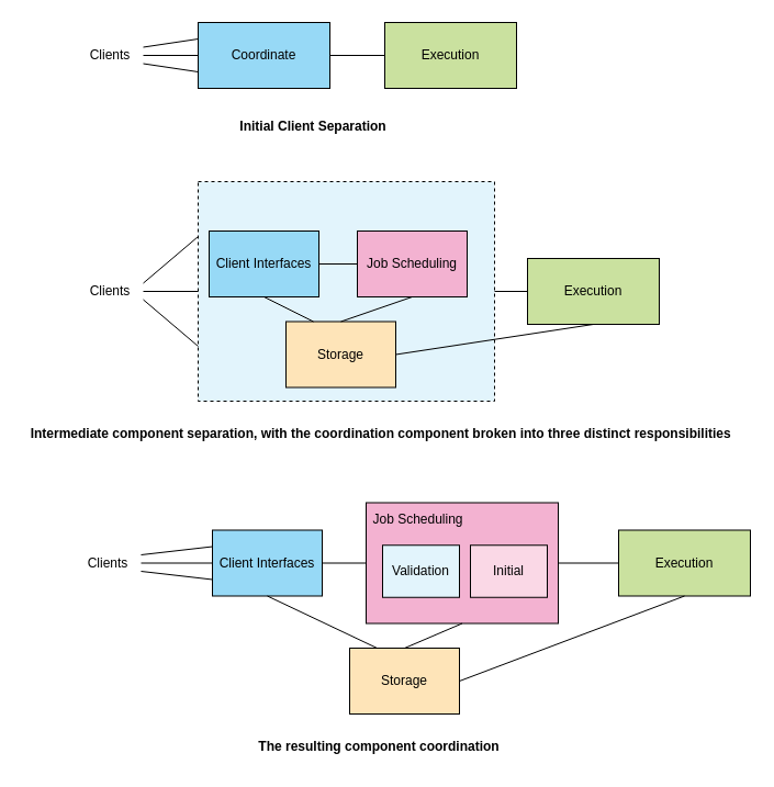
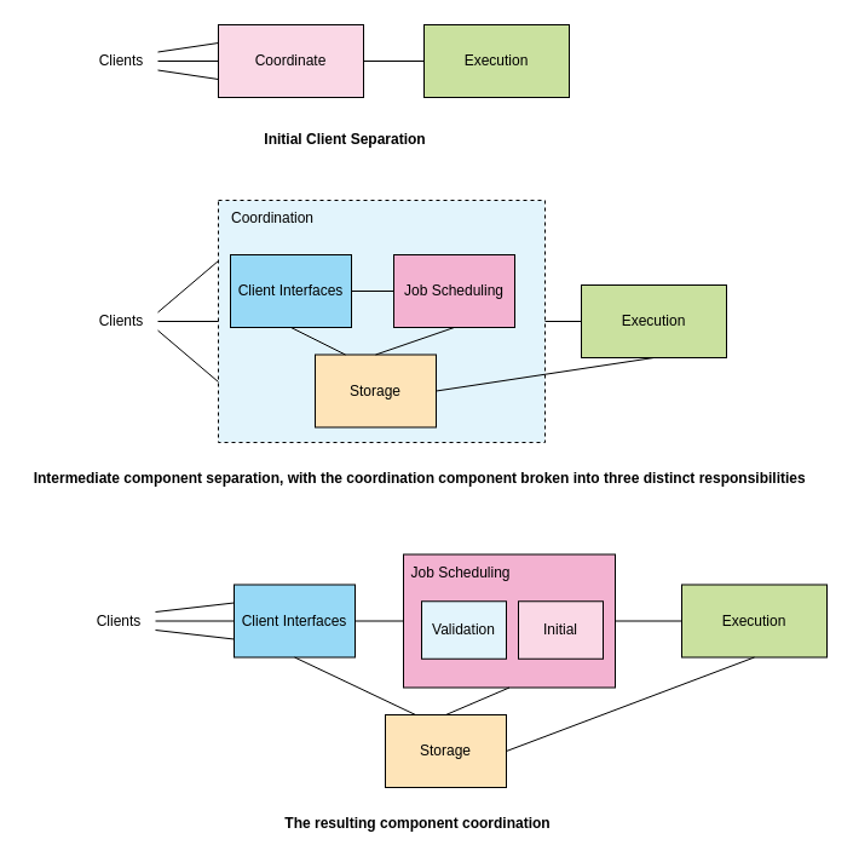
  <mxCell id="0" />
  <mxCell id="1" parent="0" />
  <mxCell id="2" value="" style="group" vertex="1" connectable="0" parent="1"><mxGeometry x="70" y="20" width="400" height="110" as="geometry" /></mxCell>
  <mxCell id="3" value="&lt;b&gt;Initial Client Separation&lt;/b&gt;" style="text;html=1;strokeColor=none;fillColor=none;align=center;verticalAlign=middle;whiteSpace=wrap;rounded=0;" vertex="1" parent="2"><mxGeometry x="130" y="80" width="170" height="30" as="geometry" /></mxCell>
  <mxCell id="4" value="" style="group" vertex="1" connectable="0" parent="2"><mxGeometry width="400" height="60" as="geometry" /></mxCell>
- <mxCell id="5" value="Coordinate" style="rounded=0;whiteSpace=wrap;html=1;fillColor=#97d9f6;" vertex="1" parent="4"><mxGeometry x="110" width="120" height="60" as="geometry" /></mxCell>
+ <mxCell id="5" value="Coordinate" style="rounded=0;whiteSpace=wrap;html=1;fillColor=#fad8e6;" vertex="1" parent="4"><mxGeometry x="110" width="120" height="60" as="geometry" /></mxCell>
  <mxCell id="6" value="Execution" style="rounded=0;whiteSpace=wrap;html=1;fillColor=#cae19f;" vertex="1" parent="4"><mxGeometry x="280" width="120" height="60" as="geometry" /></mxCell>
  <mxCell id="7" style="edgeStyle=orthogonalEdgeStyle;rounded=0;orthogonalLoop=1;jettySize=auto;html=1;exitX=1;exitY=0.5;exitDx=0;exitDy=0;entryX=0;entryY=0.5;entryDx=0;entryDy=0;endArrow=none;endFill=0;" edge="1" parent="4" source="5" target="6"><mxGeometry relative="1" as="geometry" /></mxCell>
  <mxCell id="8" style="rounded=0;orthogonalLoop=1;jettySize=auto;html=1;exitX=1;exitY=0.25;exitDx=0;exitDy=0;entryX=0;entryY=0.25;entryDx=0;entryDy=0;endArrow=none;endFill=0;" edge="1" parent="4" source="11" target="5"><mxGeometry relative="1" as="geometry" /></mxCell>
  <mxCell id="9" style="edgeStyle=none;rounded=0;orthogonalLoop=1;jettySize=auto;html=1;exitX=1;exitY=0.5;exitDx=0;exitDy=0;entryX=0;entryY=0.5;entryDx=0;entryDy=0;endArrow=none;endFill=0;" edge="1" parent="4" source="11" target="5"><mxGeometry relative="1" as="geometry" /></mxCell>
  <mxCell id="10" style="edgeStyle=none;rounded=0;orthogonalLoop=1;jettySize=auto;html=1;exitX=1;exitY=0.75;exitDx=0;exitDy=0;entryX=0;entryY=0.75;entryDx=0;entryDy=0;endArrow=none;endFill=0;" edge="1" parent="4" source="11" target="5"><mxGeometry relative="1" as="geometry" /></mxCell>
  <mxCell id="11" value="Clients" style="text;html=1;strokeColor=none;fillColor=none;align=center;verticalAlign=middle;whiteSpace=wrap;rounded=0;" vertex="1" parent="4"><mxGeometry y="15" width="60" height="30" as="geometry" /></mxCell>
  <mxCell id="12" value="" style="group" vertex="1" connectable="0" parent="1"><mxGeometry x="70" y="210" width="610" height="200" as="geometry" /></mxCell>
  <mxCell id="13" value="" style="group" vertex="1" connectable="0" parent="12"><mxGeometry y="25" width="610" height="175" as="geometry" /></mxCell>
  <mxCell id="14" value="" style="group" vertex="1" connectable="0" parent="13"><mxGeometry width="610" height="175" as="geometry" /></mxCell>
  <mxCell id="15" value="Clients" style="text;html=1;strokeColor=none;fillColor=none;align=center;verticalAlign=middle;whiteSpace=wrap;rounded=0;" vertex="1" parent="14"><mxGeometry y="15" width="60" height="30" as="geometry" /></mxCell>
  <mxCell id="16" value="&lt;b&gt;&amp;nbsp;Intermediate component separation, with the coordination component broken into three distinct responsibilities&lt;/b&gt;" style="text;html=1;strokeColor=none;fillColor=none;align=center;verticalAlign=middle;whiteSpace=wrap;rounded=0;" vertex="1" parent="14"><mxGeometry x="-50" y="145" width="650" height="30" as="geometry" /></mxCell>
  <mxCell id="17" value="" style="rounded=0;whiteSpace=wrap;html=1;fillColor=#e2f4fc;dashed=1;" vertex="1" parent="14"><mxGeometry x="110" y="-70" width="270" height="200" as="geometry" /></mxCell>
  <mxCell id="18" style="rounded=0;orthogonalLoop=1;jettySize=auto;html=1;exitX=1;exitY=0.25;exitDx=0;exitDy=0;entryX=0;entryY=0.25;entryDx=0;entryDy=0;endArrow=none;endFill=0;" edge="1" parent="14" source="15" target="17"><mxGeometry relative="1" as="geometry" /></mxCell>
  <mxCell id="19" style="edgeStyle=none;rounded=0;orthogonalLoop=1;jettySize=auto;html=1;exitX=1;exitY=0.5;exitDx=0;exitDy=0;entryX=0;entryY=0.5;entryDx=0;entryDy=0;endArrow=none;endFill=0;" edge="1" parent="14" source="15" target="17"><mxGeometry relative="1" as="geometry" /></mxCell>
  <mxCell id="20" style="edgeStyle=none;rounded=0;orthogonalLoop=1;jettySize=auto;html=1;exitX=1;exitY=0.75;exitDx=0;exitDy=0;entryX=0;entryY=0.75;entryDx=0;entryDy=0;endArrow=none;endFill=0;" edge="1" parent="14" source="15" target="17"><mxGeometry relative="1" as="geometry" /></mxCell>
  <mxCell id="21" value="Storage" style="rounded=0;whiteSpace=wrap;html=1;fillColor=#fee4b8;" vertex="1" parent="14"><mxGeometry x="190" y="57.5" width="100" height="60" as="geometry" /></mxCell>
+ <mxCell id="22" value="Coordination" style="text;html=1;strokeColor=none;fillColor=none;align=center;verticalAlign=middle;whiteSpace=wrap;rounded=0;dashed=1;" vertex="1" parent="14"><mxGeometry x="110" y="-70" width="90" height="30" as="geometry" /></mxCell>
  <mxCell id="23" style="edgeStyle=none;rounded=0;orthogonalLoop=1;jettySize=auto;html=1;exitX=0.5;exitY=1;exitDx=0;exitDy=0;entryX=1;entryY=0.5;entryDx=0;entryDy=0;endArrow=none;endFill=0;" edge="1" parent="13" source="24" target="21"><mxGeometry relative="1" as="geometry" /></mxCell>
  <mxCell id="24" value="Execution" style="rounded=0;whiteSpace=wrap;html=1;fillColor=#cae19f;" vertex="1" parent="13"><mxGeometry x="410" width="120" height="60" as="geometry" /></mxCell>
  <mxCell id="25" style="edgeStyle=orthogonalEdgeStyle;rounded=0;orthogonalLoop=1;jettySize=auto;html=1;exitX=1;exitY=0.5;exitDx=0;exitDy=0;entryX=0;entryY=0.5;entryDx=0;entryDy=0;endArrow=none;endFill=0;" edge="1" parent="13" source="17" target="24"><mxGeometry relative="1" as="geometry" /></mxCell>
  <mxCell id="26" style="edgeStyle=none;rounded=0;orthogonalLoop=1;jettySize=auto;html=1;exitX=1;exitY=0.5;exitDx=0;exitDy=0;endArrow=none;endFill=0;" edge="1" parent="12" source="28" target="30"><mxGeometry relative="1" as="geometry" /></mxCell>
  <mxCell id="27" style="edgeStyle=none;rounded=0;orthogonalLoop=1;jettySize=auto;html=1;exitX=0.5;exitY=1;exitDx=0;exitDy=0;entryX=0.25;entryY=0;entryDx=0;entryDy=0;endArrow=none;endFill=0;" edge="1" parent="12" source="28" target="21"><mxGeometry relative="1" as="geometry" /></mxCell>
  <mxCell id="28" value="Client Interfaces" style="rounded=0;whiteSpace=wrap;html=1;fillColor=#97d9f6;" vertex="1" parent="12"><mxGeometry x="120" width="100" height="60" as="geometry" /></mxCell>
  <mxCell id="29" style="edgeStyle=none;rounded=0;orthogonalLoop=1;jettySize=auto;html=1;exitX=0.5;exitY=1;exitDx=0;exitDy=0;entryX=0.5;entryY=0;entryDx=0;entryDy=0;endArrow=none;endFill=0;" edge="1" parent="12" source="30" target="21"><mxGeometry relative="1" as="geometry" /></mxCell>
  <mxCell id="30" value="Job Scheduling" style="rounded=0;whiteSpace=wrap;html=1;fillColor=#f3b2d1;" vertex="1" parent="12"><mxGeometry x="255" width="100" height="60" as="geometry" /></mxCell>
  <mxCell id="31" value="&lt;b&gt;The resulting component coordination&lt;/b&gt;" style="text;html=1;strokeColor=none;fillColor=none;align=center;verticalAlign=middle;whiteSpace=wrap;rounded=0;" vertex="1" parent="1"><mxGeometry x="20" y="665" width="650" height="30" as="geometry" /></mxCell>
  <mxCell id="32" value="" style="group" vertex="1" connectable="0" parent="1"><mxGeometry x="68" y="457.5" width="615" height="192.5" as="geometry" /></mxCell>
  <mxCell id="33" value="Client Interfaces" style="rounded=0;whiteSpace=wrap;html=1;fillColor=#97d9f6;" vertex="1" parent="32"><mxGeometry x="125" y="25" width="100" height="60" as="geometry" /></mxCell>
  <mxCell id="34" value="Execution" style="rounded=0;whiteSpace=wrap;html=1;fillColor=#cae19f;" vertex="1" parent="32"><mxGeometry x="495" y="25" width="120" height="60" as="geometry" /></mxCell>
  <mxCell id="35" style="edgeStyle=none;rounded=0;orthogonalLoop=1;jettySize=auto;html=1;exitX=0.5;exitY=1;exitDx=0;exitDy=0;entryX=1;entryY=0.5;entryDx=0;entryDy=0;endArrow=none;endFill=0;" edge="1" parent="32" source="34" target="40"><mxGeometry relative="1" as="geometry" /></mxCell>
  <mxCell id="36" value="Clients" style="text;html=1;strokeColor=none;fillColor=none;align=center;verticalAlign=middle;whiteSpace=wrap;rounded=0;" vertex="1" parent="32"><mxGeometry y="40" width="60" height="30" as="geometry" /></mxCell>
  <mxCell id="37" style="rounded=0;orthogonalLoop=1;jettySize=auto;html=1;exitX=1;exitY=0.25;exitDx=0;exitDy=0;entryX=0;entryY=0.25;entryDx=0;entryDy=0;endArrow=none;endFill=0;" edge="1" parent="32" source="36" target="33"><mxGeometry relative="1" as="geometry"><mxPoint x="40" y="42.5" as="targetPoint" /></mxGeometry></mxCell>
  <mxCell id="38" style="edgeStyle=none;rounded=0;orthogonalLoop=1;jettySize=auto;html=1;exitX=1;exitY=0.5;exitDx=0;exitDy=0;entryX=0;entryY=0.5;entryDx=0;entryDy=0;endArrow=none;endFill=0;" edge="1" parent="32" source="36" target="33"><mxGeometry relative="1" as="geometry"><mxPoint x="40" y="92.5" as="targetPoint" /></mxGeometry></mxCell>
  <mxCell id="39" style="edgeStyle=none;rounded=0;orthogonalLoop=1;jettySize=auto;html=1;exitX=1;exitY=0.75;exitDx=0;exitDy=0;entryX=0;entryY=0.75;entryDx=0;entryDy=0;endArrow=none;endFill=0;" edge="1" parent="32" source="36" target="33"><mxGeometry relative="1" as="geometry"><mxPoint x="40" y="142.5" as="targetPoint" /></mxGeometry></mxCell>
  <mxCell id="40" value="Storage" style="rounded=0;whiteSpace=wrap;html=1;fillColor=#fee4b8;" vertex="1" parent="32"><mxGeometry x="250" y="132.5" width="100" height="60" as="geometry" /></mxCell>
  <mxCell id="41" style="edgeStyle=none;rounded=0;orthogonalLoop=1;jettySize=auto;html=1;exitX=0.5;exitY=1;exitDx=0;exitDy=0;entryX=0.25;entryY=0;entryDx=0;entryDy=0;endArrow=none;endFill=0;" edge="1" parent="32" source="33" target="40"><mxGeometry relative="1" as="geometry" /></mxCell>
  <mxCell id="42" value="" style="group" vertex="1" connectable="0" parent="32"><mxGeometry x="265" width="175" height="110" as="geometry" /></mxCell>
  <mxCell id="43" value="" style="rounded=0;whiteSpace=wrap;html=1;fillColor=#f3b2d1;" vertex="1" parent="42"><mxGeometry width="175" height="110" as="geometry" /></mxCell>
  <mxCell id="44" value="Validation" style="rounded=0;whiteSpace=wrap;html=1;fillColor=#e2f4fc;" vertex="1" parent="42"><mxGeometry x="15" y="38.75" width="70" height="47.5" as="geometry" /></mxCell>
  <mxCell id="45" value="Initial" style="rounded=0;whiteSpace=wrap;html=1;fillColor=#fad8e6;" vertex="1" parent="42"><mxGeometry x="95" y="38.75" width="70" height="47.5" as="geometry" /></mxCell>
  <mxCell id="46" value="Job Scheduling" style="text;html=1;strokeColor=none;fillColor=none;align=center;verticalAlign=middle;whiteSpace=wrap;rounded=0;" vertex="1" parent="42"><mxGeometry width="95" height="30" as="geometry" /></mxCell>
  <mxCell id="47" style="edgeStyle=none;rounded=0;orthogonalLoop=1;jettySize=auto;html=1;exitX=1;exitY=0.5;exitDx=0;exitDy=0;endArrow=none;endFill=0;" edge="1" parent="32" source="33" target="43"><mxGeometry relative="1" as="geometry" /></mxCell>
  <mxCell id="48" style="edgeStyle=none;rounded=0;orthogonalLoop=1;jettySize=auto;html=1;exitX=1;exitY=0.5;exitDx=0;exitDy=0;endArrow=none;endFill=0;" edge="1" parent="32" source="43" target="34"><mxGeometry relative="1" as="geometry" /></mxCell>
  <mxCell id="49" style="edgeStyle=none;rounded=0;orthogonalLoop=1;jettySize=auto;html=1;exitX=0.5;exitY=1;exitDx=0;exitDy=0;entryX=0.5;entryY=0;entryDx=0;entryDy=0;endArrow=none;endFill=0;" edge="1" parent="32" source="43" target="40"><mxGeometry relative="1" as="geometry" /></mxCell>
